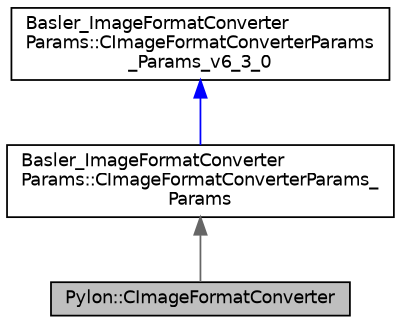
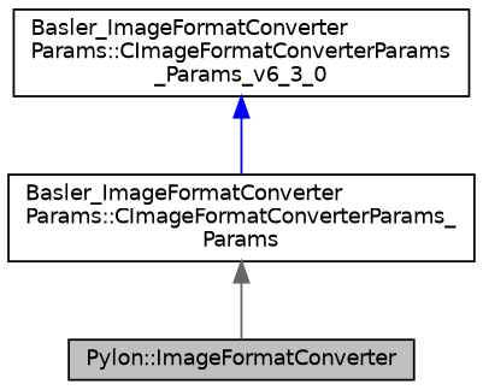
  digraph {
    node [color=black fillcolor=white fontname=Helvetica fontsize=10 shape=record style=filled]
    edge [dir=back fontname=Helvetica fontsize=10 labelfontname=Helvetica labelfontsize=10 style=solid]
-   n1 [fillcolor=grey75 fontcolor=black height=0.2 label="Pylon::CImageFormatConverter" width=0.4]
+   n1 [fillcolor=grey75 fontcolor=black height=0.2 label="Pylon::ImageFormatConverter" width=0.4]
    n2 [height=0.2 label="Basler_ImageFormatConverter\lParams::CImageFormatConverterParams_\lParams" width=0.4]
    n3 [height=0.2 label="Basler_ImageFormatConverter\lParams::CImageFormatConverterParams\l_Params_v6_3_0" width=0.4]
    n2 -> n1 [color=gray40]
    n3 -> n2 [color=blue]
  }
